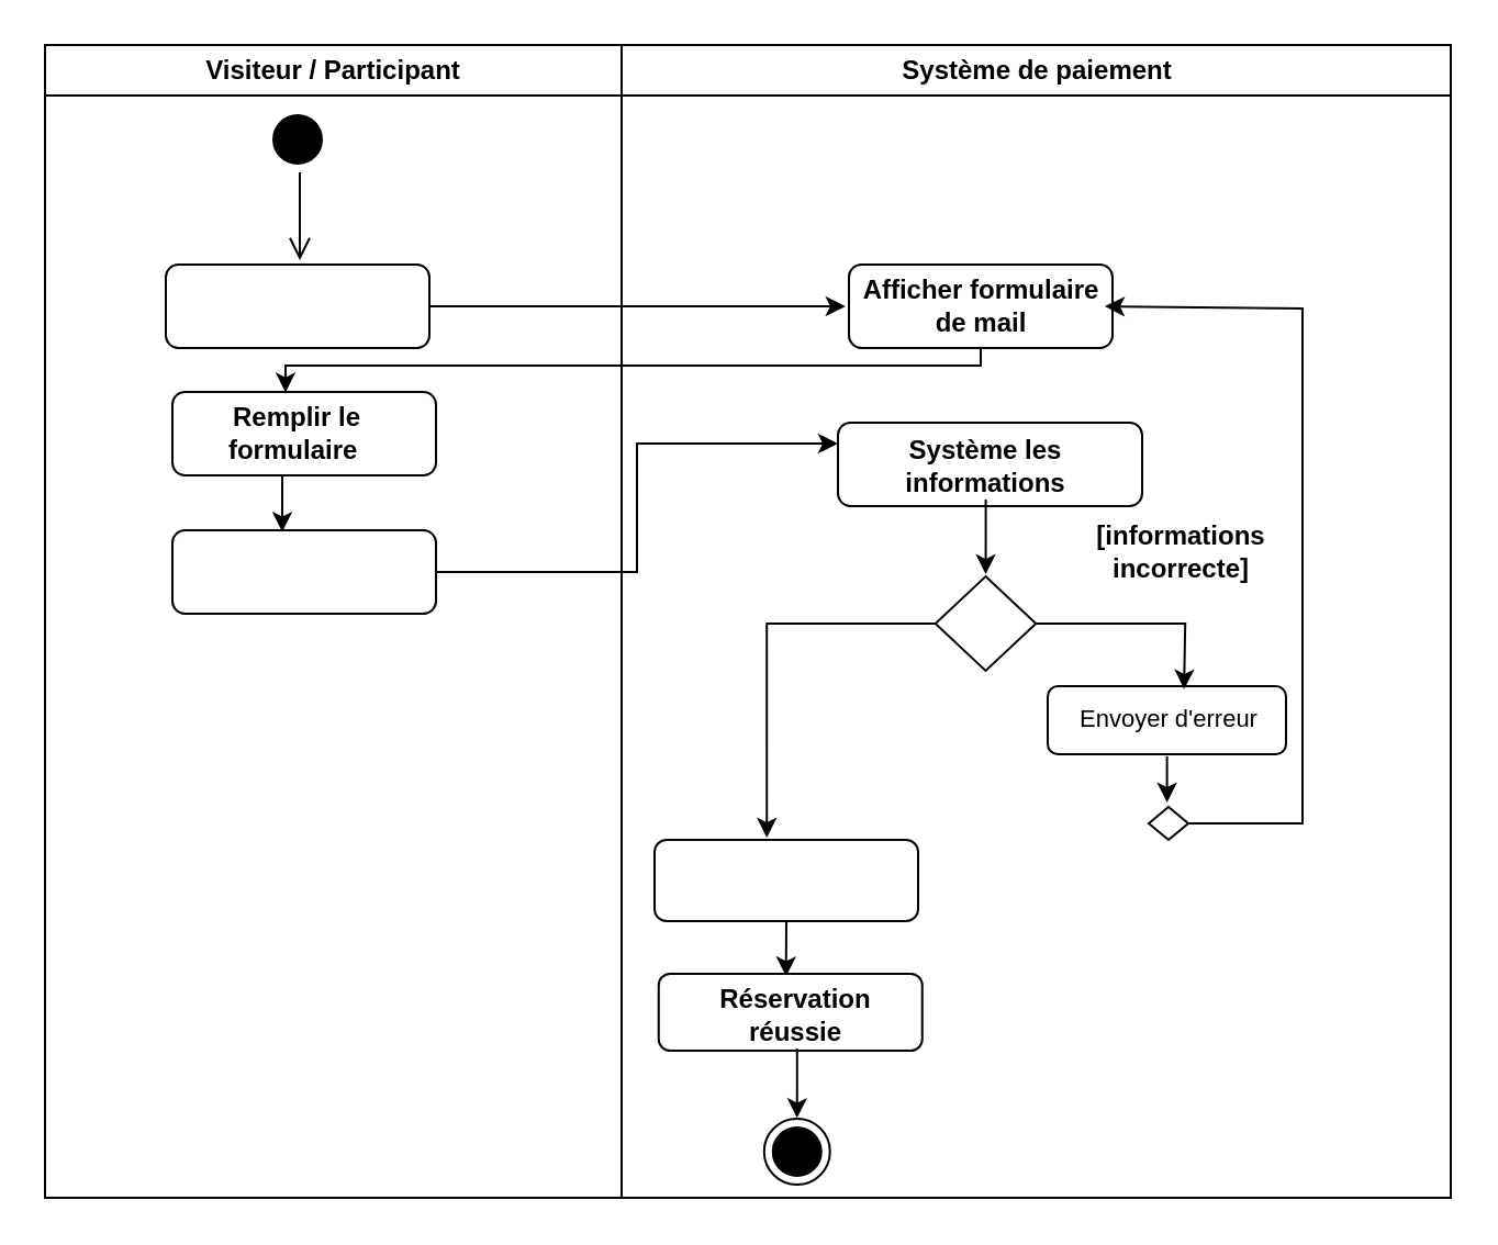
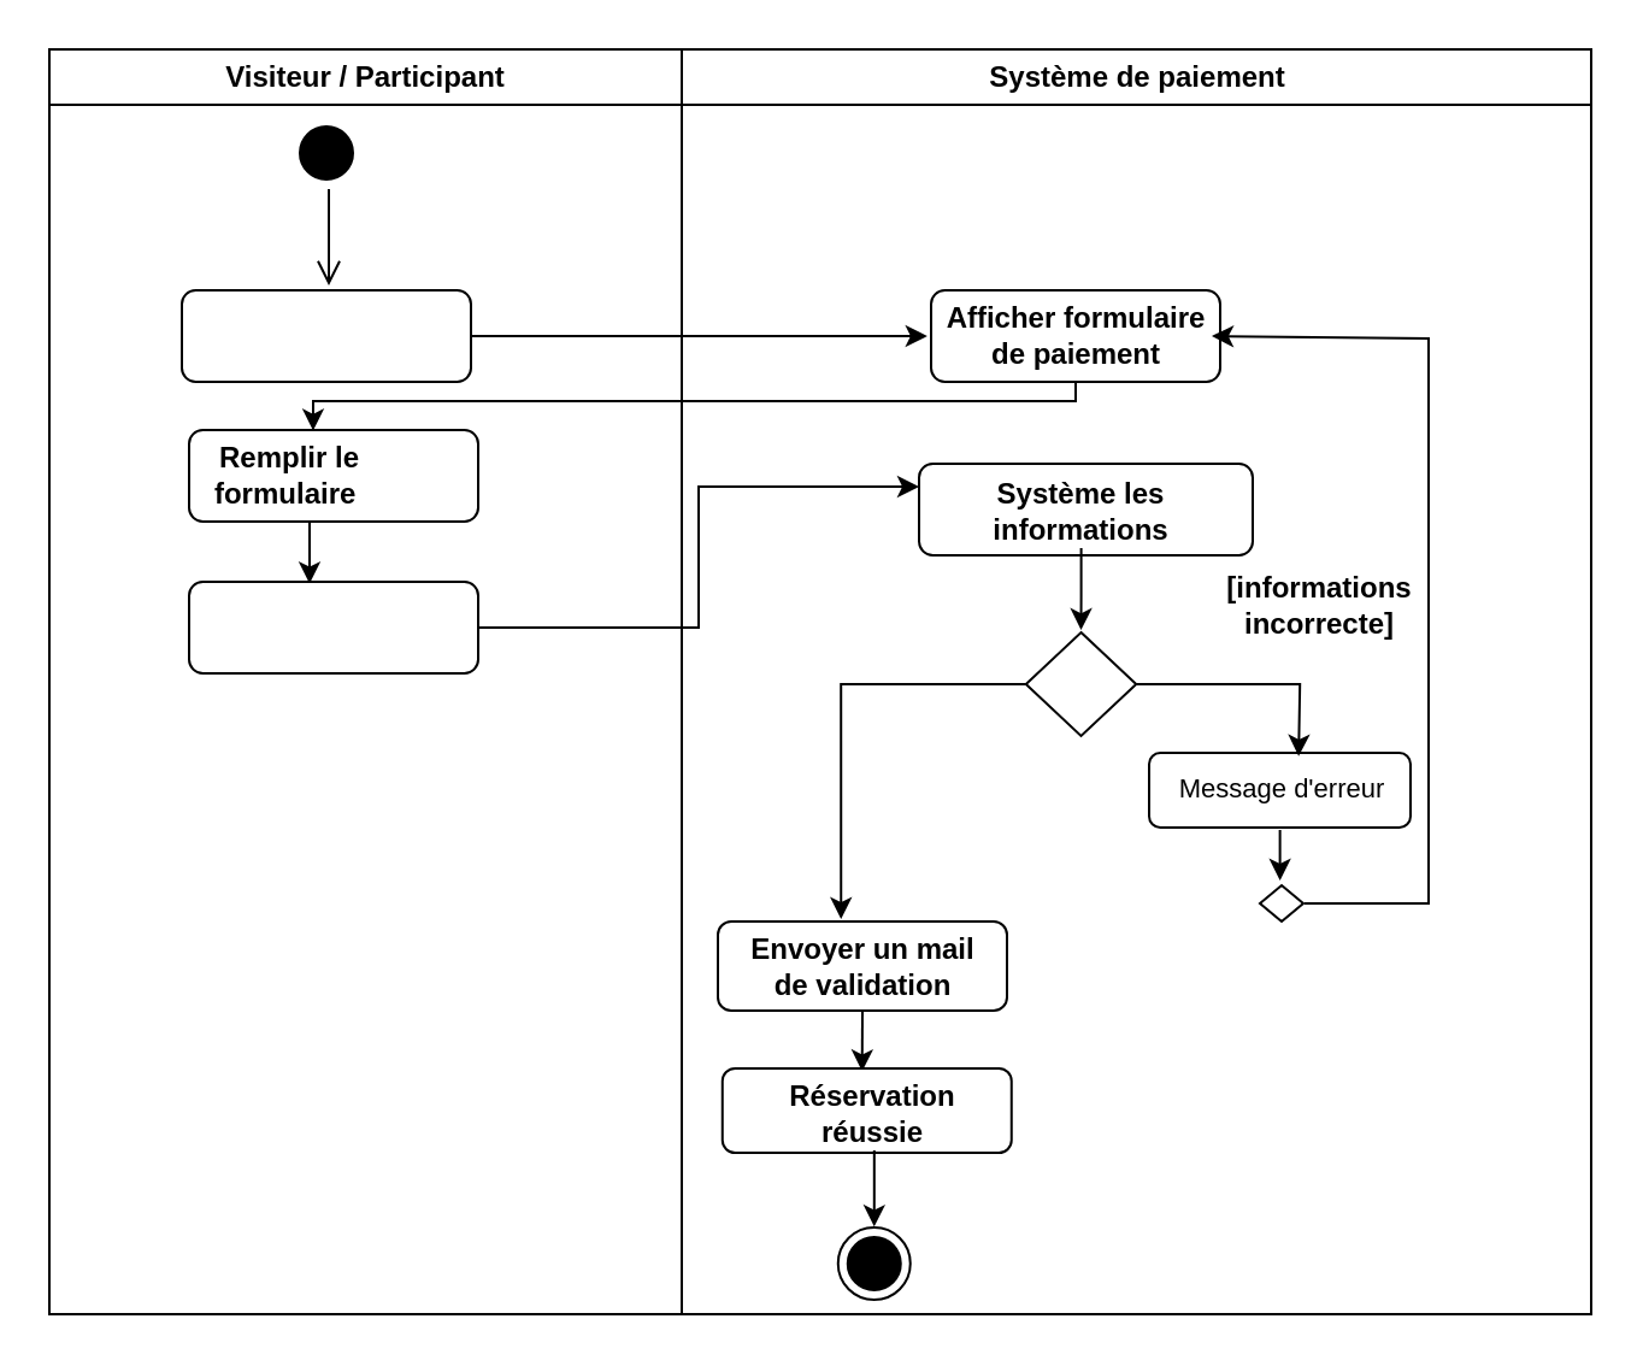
  <mxCell id="0" />
  <mxCell id="1" parent="0" />
  <mxCell id="2" value="Visiteur / Participant" style="swimlane;whiteSpace=wrap;movable=1;resizable=1;rotatable=1;deletable=1;editable=1;locked=0;connectable=1;" vertex="1" parent="1"><mxGeometry x="20" y="20" width="262.5" height="525" as="geometry" /></mxCell>
  <mxCell id="3" value="" style="ellipse;shape=startState;fillColor=#000000;strokeColor=#000000;" vertex="1" parent="2"><mxGeometry x="100" y="28" width="30" height="30" as="geometry" /></mxCell>
  <mxCell id="4" value="" style="edgeStyle=elbowEdgeStyle;elbow=horizontal;verticalAlign=bottom;endArrow=open;endSize=8;strokeColor=#000000;endFill=1;rounded=0" edge="1" parent="2" source="3"><mxGeometry x="100" y="40" as="geometry"><mxPoint x="115.5" y="98" as="targetPoint" /></mxGeometry></mxCell>
  <mxCell id="5" style="edgeStyle=orthogonalEdgeStyle;rounded=0;orthogonalLoop=1;jettySize=auto;html=1;" edge="1" parent="2" source="6"><mxGeometry relative="1" as="geometry"><mxPoint x="364.417" y="119" as="targetPoint" /></mxGeometry></mxCell>
  <mxCell id="6" value="" style="rounded=1;whiteSpace=wrap;html=1;" vertex="1" parent="2"><mxGeometry x="55" y="100" width="120" height="38" as="geometry" /></mxCell>
  <mxCell id="7" value="" style="rounded=1;whiteSpace=wrap;html=1;" vertex="1" parent="2"><mxGeometry x="58" y="158" width="120" height="38" as="geometry" /></mxCell>
  <mxCell id="8" style="edgeStyle=orthogonalEdgeStyle;rounded=0;orthogonalLoop=1;jettySize=auto;html=1;" edge="1" parent="2"><mxGeometry relative="1" as="geometry"><mxPoint x="108" y="221.727" as="targetPoint" /><mxPoint x="108" y="196" as="sourcePoint" /></mxGeometry></mxCell>
- <mxCell id="9" value="&lt;b&gt;Remplir le formulaire&amp;nbsp;&lt;/b&gt;" style="text;html=1;align=center;verticalAlign=middle;whiteSpace=wrap;rounded=0;" vertex="1" parent="2"><mxGeometry x="75" y="162" width="80" height="30" as="geometry" /></mxCell>
+ <mxCell id="9" value="&lt;b&gt;Remplir le formulaire&amp;nbsp;&lt;/b&gt;" style="text;html=1;align=center;verticalAlign=middle;whiteSpace=wrap;rounded=0;" vertex="1" parent="2"><mxGeometry x="60" y="162" width="80" height="30" as="geometry" /></mxCell>
  <mxCell id="10" value="" style="rounded=1;whiteSpace=wrap;html=1;" vertex="1" parent="2"><mxGeometry x="58" y="221" width="120" height="38" as="geometry" /></mxCell>
  <mxCell id="11" value="Système de paiement" style="swimlane;whiteSpace=wrap;movable=1;resizable=1;rotatable=1;deletable=1;editable=1;locked=0;connectable=1;" vertex="1" parent="1"><mxGeometry x="282.5" y="20" width="377.5" height="525" as="geometry" /></mxCell>
  <mxCell id="12" value="" style="rounded=1;whiteSpace=wrap;html=1;" vertex="1" parent="11"><mxGeometry x="98.5" y="172" width="138.5" height="38" as="geometry" /></mxCell>
  <mxCell id="13" style="edgeStyle=orthogonalEdgeStyle;rounded=0;orthogonalLoop=1;jettySize=auto;html=1;" edge="1" parent="11" source="14"><mxGeometry relative="1" as="geometry"><mxPoint x="165.75" y="241.005" as="targetPoint" /></mxGeometry></mxCell>
  <mxCell id="14" value="&lt;b&gt;Système les informations&lt;/b&gt;" style="text;html=1;align=center;verticalAlign=middle;whiteSpace=wrap;rounded=0;" vertex="1" parent="11"><mxGeometry x="103.5" y="177" width="124.5" height="30" as="geometry" /></mxCell>
  <mxCell id="15" style="edgeStyle=orthogonalEdgeStyle;rounded=0;orthogonalLoop=1;jettySize=auto;html=1;entryX=0.426;entryY=-0.027;entryDx=0;entryDy=0;entryPerimeter=0;" edge="1" parent="11" source="16" target="21"><mxGeometry relative="1" as="geometry"><mxPoint x="71.083" y="292.672" as="targetPoint" /></mxGeometry></mxCell>
  <mxCell id="16" value="" style="rhombus;whiteSpace=wrap;html=1;" vertex="1" parent="11"><mxGeometry x="142.88" y="242" width="45.75" height="43" as="geometry" /></mxCell>
  <mxCell id="17" value="" style="rounded=1;whiteSpace=wrap;html=1;" vertex="1" parent="11"><mxGeometry x="194" y="292" width="108.5" height="31" as="geometry" /></mxCell>
  <mxCell id="18" style="edgeStyle=orthogonalEdgeStyle;rounded=0;orthogonalLoop=1;jettySize=auto;html=1;entryX=0.572;entryY=0.013;entryDx=0;entryDy=0;entryPerimeter=0;" edge="1" parent="11" source="16"><mxGeometry relative="1" as="geometry"><mxPoint x="256.062" y="293.403" as="targetPoint" /></mxGeometry></mxCell>
- <mxCell id="19" value="&lt;span style=&quot;font-size: 11px;&quot;&gt;Envoyer d'erreur&lt;/span&gt;" style="text;html=1;align=center;verticalAlign=middle;whiteSpace=wrap;rounded=0;" vertex="1" parent="11"><mxGeometry x="194" y="291.5" width="110" height="30" as="geometry" /></mxCell>
- <mxCell id="20" value="&lt;b&gt;[informations incorrecte]&lt;/b&gt;" style="text;html=1;align=center;verticalAlign=middle;whiteSpace=wrap;rounded=0;" vertex="1" parent="11"><mxGeometry x="188.63" y="216" width="133.37" height="30" as="geometry" /></mxCell>
+ <mxCell id="19" value="&lt;span style=&quot;font-size: 11px;&quot;&gt;Message d'erreur&lt;/span&gt;" style="text;html=1;align=center;verticalAlign=middle;whiteSpace=wrap;rounded=0;" vertex="1" parent="11"><mxGeometry x="194" y="291.5" width="110" height="30" as="geometry" /></mxCell>
+ <mxCell id="20" value="&lt;b&gt;[informations incorrecte]&lt;/b&gt;" style="text;html=1;align=center;verticalAlign=middle;whiteSpace=wrap;rounded=0;" vertex="1" parent="11"><mxGeometry x="198.63" y="216" width="133.37" height="30" as="geometry" /></mxCell>
  <mxCell id="21" value="" style="rounded=1;whiteSpace=wrap;html=1;" vertex="1" parent="11"><mxGeometry x="15" y="362" width="120" height="37" as="geometry" /></mxCell>
  <mxCell id="22" style="edgeStyle=orthogonalEdgeStyle;rounded=0;orthogonalLoop=1;jettySize=auto;html=1;exitX=0.5;exitY=1;exitDx=0;exitDy=0;" edge="1" parent="11"><mxGeometry relative="1" as="geometry"><mxPoint x="74.833" y="424.199" as="targetPoint" /><mxPoint x="75" y="399" as="sourcePoint" /></mxGeometry></mxCell>
+ <mxCell id="23" value="&lt;b&gt;Envoyer un mail de validation&lt;/b&gt;" style="text;html=1;align=center;verticalAlign=middle;whiteSpace=wrap;rounded=0;" vertex="1" parent="11"><mxGeometry x="20" y="366" width="110" height="30" as="geometry" /></mxCell>
  <mxCell id="24" value="" style="rounded=1;whiteSpace=wrap;html=1;" vertex="1" parent="11"><mxGeometry x="16.88" y="423" width="120" height="35" as="geometry" /></mxCell>
  <mxCell id="25" style="edgeStyle=orthogonalEdgeStyle;rounded=0;orthogonalLoop=1;jettySize=auto;html=1;" edge="1" parent="11" source="26"><mxGeometry relative="1" as="geometry"><mxPoint x="79.88" y="488.672" as="targetPoint" /></mxGeometry></mxCell>
  <mxCell id="26" value="&lt;b&gt;Réservation réussie&lt;/b&gt;" style="text;html=1;align=center;verticalAlign=middle;whiteSpace=wrap;rounded=0;" vertex="1" parent="11"><mxGeometry x="24.88" y="427" width="110" height="30" as="geometry" /></mxCell>
  <mxCell id="27" value="" style="ellipse;html=1;shape=endState;fillColor=#000000;strokeColor=#000000;" vertex="1" parent="11"><mxGeometry x="64.88" y="489.002" width="30" height="30" as="geometry" /></mxCell>
  <mxCell id="28" value="" style="rounded=1;whiteSpace=wrap;html=1;" vertex="1" parent="11"><mxGeometry x="103.5" y="100" width="120" height="38" as="geometry" /></mxCell>
- <mxCell id="29" value="&lt;b&gt;Afficher formulaire de mail&lt;/b&gt;" style="text;html=1;align=center;verticalAlign=middle;whiteSpace=wrap;rounded=0;" vertex="1" parent="11"><mxGeometry x="107.5" y="104" width="112.5" height="30" as="geometry" /></mxCell>
+ <mxCell id="29" value="&lt;b&gt;Afficher formulaire de paiement&lt;/b&gt;" style="text;html=1;align=center;verticalAlign=middle;whiteSpace=wrap;rounded=0;" vertex="1" parent="11"><mxGeometry x="107.5" y="104" width="112.5" height="30" as="geometry" /></mxCell>
  <mxCell id="30" style="edgeStyle=orthogonalEdgeStyle;rounded=0;orthogonalLoop=1;jettySize=auto;html=1;entryX=1;entryY=0.5;entryDx=0;entryDy=0;fontFamily=Helvetica;fontSize=12;fontColor=default;labelBackgroundColor=light-dark(#000000,#000000);exitX=1;exitY=0.5;exitDx=0;exitDy=0;" edge="1" parent="11" target="29"><mxGeometry relative="1" as="geometry"><Array as="points"><mxPoint x="310" y="354" /><mxPoint x="310" y="120" /><mxPoint x="220" y="120" /></Array><mxPoint x="250.5" y="120" as="targetPoint" /><mxPoint x="258.5" y="354.5" as="sourcePoint" /></mxGeometry></mxCell>
  <mxCell id="31" value="" style="rhombus;whiteSpace=wrap;html=1;fontColor=#000000;fillColor=#FFFFFF;strokeColor=#000000;fillStyle=solid;pointerEvents=0;align=center;verticalAlign=top;fontFamily=Helvetica;fontSize=12;labelBackgroundColor=light-dark(#000000,#000000);" vertex="1" parent="11"><mxGeometry x="240" y="347" width="18" height="15" as="geometry" /></mxCell>
  <mxCell id="32" style="edgeStyle=orthogonalEdgeStyle;rounded=0;orthogonalLoop=1;jettySize=auto;html=1;" edge="1" parent="1"><mxGeometry relative="1" as="geometry"><mxPoint x="530.833" y="365" as="targetPoint" /><mxPoint x="530.8" y="344" as="sourcePoint" /></mxGeometry></mxCell>
  <mxCell id="33" style="edgeStyle=orthogonalEdgeStyle;rounded=0;orthogonalLoop=1;jettySize=auto;html=1;entryX=0.429;entryY=0.007;entryDx=0;entryDy=0;entryPerimeter=0;" edge="1" parent="1" source="28" target="7"><mxGeometry relative="1" as="geometry"><Array as="points"><mxPoint x="446" y="166" /><mxPoint x="130" y="166" /></Array></mxGeometry></mxCell>
  <mxCell id="34" style="edgeStyle=orthogonalEdgeStyle;rounded=0;orthogonalLoop=1;jettySize=auto;html=1;entryX=0;entryY=0.25;entryDx=0;entryDy=0;" edge="1" parent="1" source="10" target="12"><mxGeometry relative="1" as="geometry" /></mxCell>
